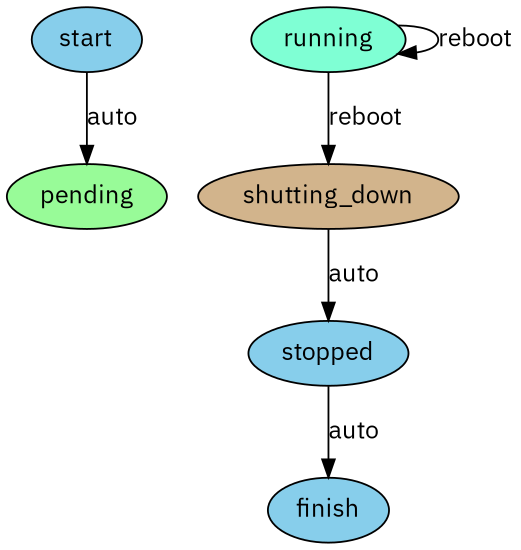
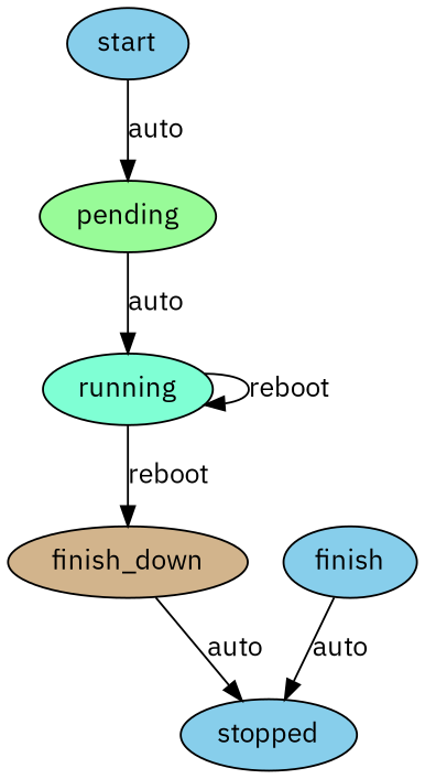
  digraph {
    fontname="IBM Plex Sans"
    node [fillcolor=skyblue fontname="IBM Plex Sans" style=filled]
    edge [fontname="IBM Plex Sans"]
    n1 [label=start]
    n2 [fillcolor=palegreen label=pending]
    n3 [fillcolor=aquamarine label=running]
-   n4 [fillcolor=tan label=shutting_down]
+   n4 [fillcolor=tan label=finish_down]
    n5 [label=stopped]
    n6 [label=finish]
    n1 -> n2 [label=auto]
+   n2 -> n3 [label=auto]
    n3 -> n3 [label=reboot]
    n3 -> n4 [label=reboot]
    n4 -> n5 [label=auto]
-   n5 -> n6 [label=auto]
+   n6 -> n5 [label=auto]
  }
